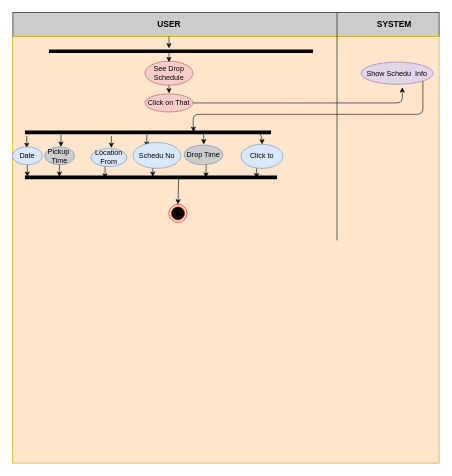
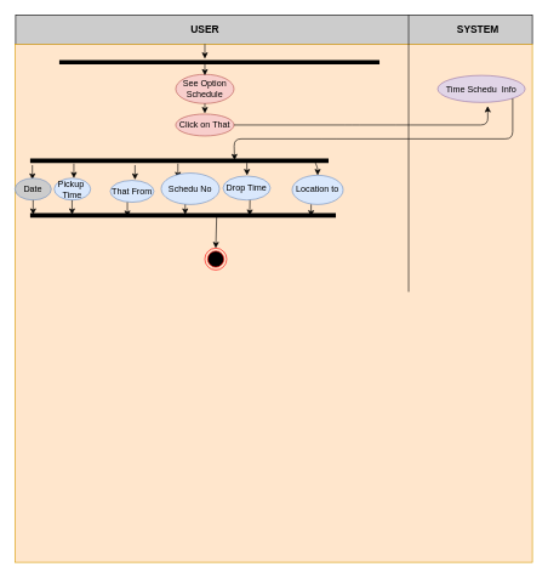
  <mxCell id="0" />
  <mxCell id="1" parent="0" />
  <mxCell id="2" value="" style="rounded=0;whiteSpace=wrap;html=1;strokeColor=#000000;fillColor=#CCCCCC;" parent="1" vertex="1"><mxGeometry x="21" y="20" width="710" height="40" as="geometry" /></mxCell>
  <mxCell id="3" value="" style="whiteSpace=wrap;html=1;aspect=fixed;strokeColor=#d79b00;fillColor=#ffe6cc;" parent="1" vertex="1"><mxGeometry x="20" y="60" width="711" height="711" as="geometry" /></mxCell>
  <mxCell id="4" value="&lt;font style=&quot;font-size: 14px&quot;&gt;&lt;b&gt;USER&lt;/b&gt;&lt;/font&gt;" style="text;html=1;align=center;verticalAlign=middle;resizable=0;points=[];autosize=1;strokeColor=none;" parent="1" vertex="1"><mxGeometry x="256" y="30" width="50" height="20" as="geometry" /></mxCell>
  <mxCell id="5" value="&lt;font style=&quot;font-size: 14px&quot;&gt;&lt;b&gt;SYSTEM&lt;/b&gt;&lt;/font&gt;" style="text;html=1;align=center;verticalAlign=middle;resizable=0;points=[];autosize=1;strokeColor=none;" parent="1" vertex="1"><mxGeometry x="621" y="30" width="70" height="20" as="geometry" /></mxCell>
  <mxCell id="6" value="" style="endArrow=classic;html=1;" parent="1" edge="1"><mxGeometry width="50" height="50" relative="1" as="geometry"><mxPoint x="281" y="60" as="sourcePoint" /><mxPoint x="281" y="80" as="targetPoint" /></mxGeometry></mxCell>
  <mxCell id="7" value="" style="shape=line;html=1;strokeWidth=6;" parent="1" vertex="1"><mxGeometry x="81" y="80" width="440" height="10" as="geometry" /></mxCell>
- <mxCell id="8" value="See Drop Schedule" style="ellipse;whiteSpace=wrap;html=1;strokeColor=#b85450;fillColor=#f8cecc;" parent="1" vertex="1"><mxGeometry x="241" y="101.5" width="80" height="40" as="geometry" /></mxCell>
+ <mxCell id="8" value="See Option Schedule" style="ellipse;whiteSpace=wrap;html=1;strokeColor=#b85450;fillColor=#f8cecc;" parent="1" vertex="1"><mxGeometry x="241" y="101.5" width="80" height="40" as="geometry" /></mxCell>
  <mxCell id="9" value="Click on That" style="ellipse;whiteSpace=wrap;html=1;strokeColor=#b85450;fillColor=#f8cecc;" parent="1" vertex="1"><mxGeometry x="241" y="156" width="80" height="30" as="geometry" /></mxCell>
  <mxCell id="10" value="" style="shape=line;html=1;strokeWidth=6;" parent="1" vertex="1"><mxGeometry x="41" y="215" width="410" height="10" as="geometry" /></mxCell>
  <mxCell id="11" value="" style="endArrow=classic;html=1;" parent="1" edge="1"><mxGeometry width="50" height="50" relative="1" as="geometry"><mxPoint x="44" y="226" as="sourcePoint" /><mxPoint x="44" y="246" as="targetPoint" /></mxGeometry></mxCell>
- <mxCell id="12" value="Date" style="ellipse;whiteSpace=wrap;html=1;strokeColor=#6c8ebf;fillColor=#dae8fc;" parent="1" vertex="1"><mxGeometry x="20" y="244" width="50" height="30" as="geometry" /></mxCell>
+ <mxCell id="12" value="Date" style="ellipse;whiteSpace=wrap;html=1;strokeColor=#6c8ebf;fillColor=#cccccc;" parent="1" vertex="1"><mxGeometry x="20" y="244" width="50" height="30" as="geometry" /></mxCell>
  <mxCell id="13" value="" style="endArrow=classic;html=1;" parent="1" edge="1"><mxGeometry width="50" height="50" relative="1" as="geometry"><mxPoint x="101" y="224" as="sourcePoint" /><mxPoint x="101" y="244" as="targetPoint" /></mxGeometry></mxCell>
- <mxCell id="14" value="Pickup&amp;nbsp;&lt;br&gt;Time" style="ellipse;whiteSpace=wrap;html=1;strokeColor=#6c8ebf;fillColor=#cccccc;" parent="1" vertex="1"><mxGeometry x="74" y="244" width="50" height="30" as="geometry" /></mxCell>
+ <mxCell id="14" value="Pickup&amp;nbsp;&lt;br&gt;Time" style="ellipse;whiteSpace=wrap;html=1;strokeColor=#6c8ebf;fillColor=#dae8fc;" parent="1" vertex="1"><mxGeometry x="74" y="244" width="50" height="30" as="geometry" /></mxCell>
  <mxCell id="15" value="" style="endArrow=classic;html=1;" parent="1" edge="1"><mxGeometry width="50" height="50" relative="1" as="geometry"><mxPoint x="185" y="226" as="sourcePoint" /><mxPoint x="185" y="246" as="targetPoint" /></mxGeometry></mxCell>
- <mxCell id="16" value="Location From" style="ellipse;whiteSpace=wrap;html=1;strokeColor=#6c8ebf;fillColor=#dae8fc;" parent="1" vertex="1"><mxGeometry x="151" y="247" width="60" height="30" as="geometry" /></mxCell>
+ <mxCell id="16" value="That From" style="ellipse;whiteSpace=wrap;html=1;strokeColor=#6c8ebf;fillColor=#dae8fc;" parent="1" vertex="1"><mxGeometry x="151" y="247" width="60" height="30" as="geometry" /></mxCell>
  <mxCell id="17" value="" style="endArrow=classic;html=1;" parent="1" edge="1"><mxGeometry width="50" height="50" relative="1" as="geometry"><mxPoint x="244" y="224" as="sourcePoint" /><mxPoint x="244" y="244" as="targetPoint" /></mxGeometry></mxCell>
  <mxCell id="18" value="Schedu No" style="ellipse;whiteSpace=wrap;html=1;strokeColor=#6c8ebf;fillColor=#dae8fc;" parent="1" vertex="1"><mxGeometry x="221" y="237" width="80" height="43" as="geometry" /></mxCell>
  <mxCell id="19" value="" style="endArrow=classic;html=1;" parent="1" edge="1"><mxGeometry width="50" height="50" relative="1" as="geometry"><mxPoint x="45" y="274" as="sourcePoint" /><mxPoint x="45" y="294" as="targetPoint" /></mxGeometry></mxCell>
  <mxCell id="20" value="" style="endArrow=classic;html=1;" parent="1" edge="1"><mxGeometry width="50" height="50" relative="1" as="geometry"><mxPoint x="98.5" y="274" as="sourcePoint" /><mxPoint x="98.5" y="294" as="targetPoint" /></mxGeometry></mxCell>
  <mxCell id="21" value="" style="endArrow=classic;html=1;" parent="1" edge="1"><mxGeometry width="50" height="50" relative="1" as="geometry"><mxPoint x="174.5" y="277" as="sourcePoint" /><mxPoint x="174.5" y="297" as="targetPoint" /></mxGeometry></mxCell>
  <mxCell id="22" value="" style="endArrow=classic;html=1;" parent="1" edge="1"><mxGeometry width="50" height="50" relative="1" as="geometry"><mxPoint x="254" y="280" as="sourcePoint" /><mxPoint x="254" y="294" as="targetPoint" /></mxGeometry></mxCell>
  <mxCell id="23" value="" style="shape=line;html=1;strokeWidth=6;" parent="1" vertex="1"><mxGeometry x="41" y="290" width="420" height="10" as="geometry" /></mxCell>
  <mxCell id="24" value="" style="endArrow=classic;html=1;" parent="1" edge="1"><mxGeometry width="50" height="50" relative="1" as="geometry"><mxPoint x="281" y="83" as="sourcePoint" /><mxPoint x="281" y="103" as="targetPoint" /></mxGeometry></mxCell>
- <mxCell id="25" value="Show Schedu&amp;nbsp; Info" style="ellipse;whiteSpace=wrap;html=1;strokeColor=#9673a6;fillColor=#e1d5e7;" parent="1" vertex="1"><mxGeometry x="601" y="103" width="120" height="37" as="geometry" /></mxCell>
+ <mxCell id="25" value="Time Schedu&amp;nbsp; Info" style="ellipse;whiteSpace=wrap;html=1;strokeColor=#9673a6;fillColor=#e1d5e7;" parent="1" vertex="1"><mxGeometry x="601" y="103" width="120" height="37" as="geometry" /></mxCell>
  <mxCell id="26" value="" style="endArrow=none;html=1;" parent="1" edge="1"><mxGeometry width="50" height="50" relative="1" as="geometry"><mxPoint x="561" y="400" as="sourcePoint" /><mxPoint x="561" y="20" as="targetPoint" /></mxGeometry></mxCell>
  <mxCell id="27" value="" style="endArrow=classic;html=1;exitX=0.61;exitY=0.553;exitDx=0;exitDy=0;exitPerimeter=0;entryX=0.5;entryY=0;entryDx=0;entryDy=0;" parent="1" source="23" target="28" edge="1"><mxGeometry width="50" height="50" relative="1" as="geometry"><mxPoint x="295.5" y="319" as="sourcePoint" /><mxPoint x="296" y="330" as="targetPoint" /></mxGeometry></mxCell>
  <mxCell id="28" value="" style="ellipse;html=1;shape=endState;fillColor=#000000;strokeColor=#ff0000;" parent="1" vertex="1"><mxGeometry x="281" y="340" width="30" height="30" as="geometry" /></mxCell>
  <mxCell id="29" value="" style="endArrow=classic;html=1;sourcePerimeterSpacing=8;targetPerimeterSpacing=8;exitX=0.5;exitY=1;exitDx=0;exitDy=0;" parent="1" source="8" edge="1"><mxGeometry width="50" height="50" relative="1" as="geometry"><mxPoint x="281" y="150" as="sourcePoint" /><mxPoint x="281" y="155" as="targetPoint" /></mxGeometry></mxCell>
  <mxCell id="30" value="" style="endArrow=classic;html=1;sourcePerimeterSpacing=8;targetPerimeterSpacing=8;entryX=0.63;entryY=1.134;entryDx=0;entryDy=0;entryPerimeter=0;" parent="1" edge="1"><mxGeometry width="50" height="50" relative="1" as="geometry"><mxPoint x="321" y="171" as="sourcePoint" /><mxPoint x="669.6" y="144.958" as="targetPoint" /><Array as="points"><mxPoint x="484" y="171" /><mxPoint x="554" y="171" /><mxPoint x="670" y="171" /></Array></mxGeometry></mxCell>
- <mxCell id="31" value="Drop Time" style="ellipse;whiteSpace=wrap;html=1;strokeColor=#6c8ebf;fillColor=#cccccc;" parent="1" vertex="1"><mxGeometry x="306" y="241" width="65" height="33" as="geometry" /></mxCell>
- <mxCell id="32" value="Click to" style="ellipse;whiteSpace=wrap;html=1;strokeColor=#6c8ebf;fillColor=#dae8fc;" parent="1" vertex="1"><mxGeometry x="401" y="240" width="70" height="40" as="geometry" /></mxCell>
+ <mxCell id="31" value="Drop Time" style="ellipse;whiteSpace=wrap;html=1;strokeColor=#6c8ebf;fillColor=#dae8fc;" parent="1" vertex="1"><mxGeometry x="306" y="241" width="65" height="33" as="geometry" /></mxCell>
+ <mxCell id="32" value="Location to" style="ellipse;whiteSpace=wrap;html=1;strokeColor=#6c8ebf;fillColor=#dae8fc;" parent="1" vertex="1"><mxGeometry x="401" y="240" width="70" height="40" as="geometry" /></mxCell>
  <mxCell id="33" value="" style="endArrow=classic;html=1;sourcePerimeterSpacing=8;targetPerimeterSpacing=8;exitX=0.726;exitY=0.806;exitDx=0;exitDy=0;exitPerimeter=0;" parent="1" source="10" edge="1"><mxGeometry width="50" height="50" relative="1" as="geometry"><mxPoint x="281" y="283.5" as="sourcePoint" /><mxPoint x="339" y="240" as="targetPoint" /></mxGeometry></mxCell>
  <mxCell id="34" value="" style="endArrow=classic;html=1;sourcePerimeterSpacing=8;targetPerimeterSpacing=8;exitX=0.951;exitY=0.335;exitDx=0;exitDy=0;exitPerimeter=0;entryX=0.5;entryY=0;entryDx=0;entryDy=0;" parent="1" source="10" target="32" edge="1"><mxGeometry width="50" height="50" relative="1" as="geometry"><mxPoint x="389" y="280" as="sourcePoint" /><mxPoint x="439" y="230" as="targetPoint" /><Array as="points"><mxPoint x="436" y="230" /></Array></mxGeometry></mxCell>
  <mxCell id="35" value="" style="endArrow=classic;html=1;sourcePerimeterSpacing=8;targetPerimeterSpacing=8;entryX=0.718;entryY=0.553;entryDx=0;entryDy=0;entryPerimeter=0;" parent="1" target="23" edge="1"><mxGeometry width="50" height="50" relative="1" as="geometry"><mxPoint x="343" y="274" as="sourcePoint" /><mxPoint x="349" y="250" as="targetPoint" /></mxGeometry></mxCell>
  <mxCell id="36" value="" style="endArrow=classic;html=1;sourcePerimeterSpacing=8;targetPerimeterSpacing=8;entryX=0.919;entryY=0.647;entryDx=0;entryDy=0;entryPerimeter=0;" parent="1" target="23" edge="1"><mxGeometry width="50" height="50" relative="1" as="geometry"><mxPoint x="427" y="280" as="sourcePoint" /><mxPoint x="424" y="290" as="targetPoint" /><Array as="points" /></mxGeometry></mxCell>
  <mxCell id="37" value="" style="endArrow=classic;html=1;sourcePerimeterSpacing=8;targetPerimeterSpacing=8;entryX=0.685;entryY=0.429;entryDx=0;entryDy=0;entryPerimeter=0;exitX=1;exitY=1;exitDx=0;exitDy=0;" parent="1" source="25" target="10" edge="1"><mxGeometry width="50" height="50" relative="1" as="geometry"><mxPoint x="691" y="150" as="sourcePoint" /><mxPoint x="131" y="240" as="targetPoint" /><Array as="points"><mxPoint x="704" y="190" /><mxPoint x="451" y="190" /><mxPoint x="421" y="190" /><mxPoint x="321" y="190" /></Array></mxGeometry></mxCell>
